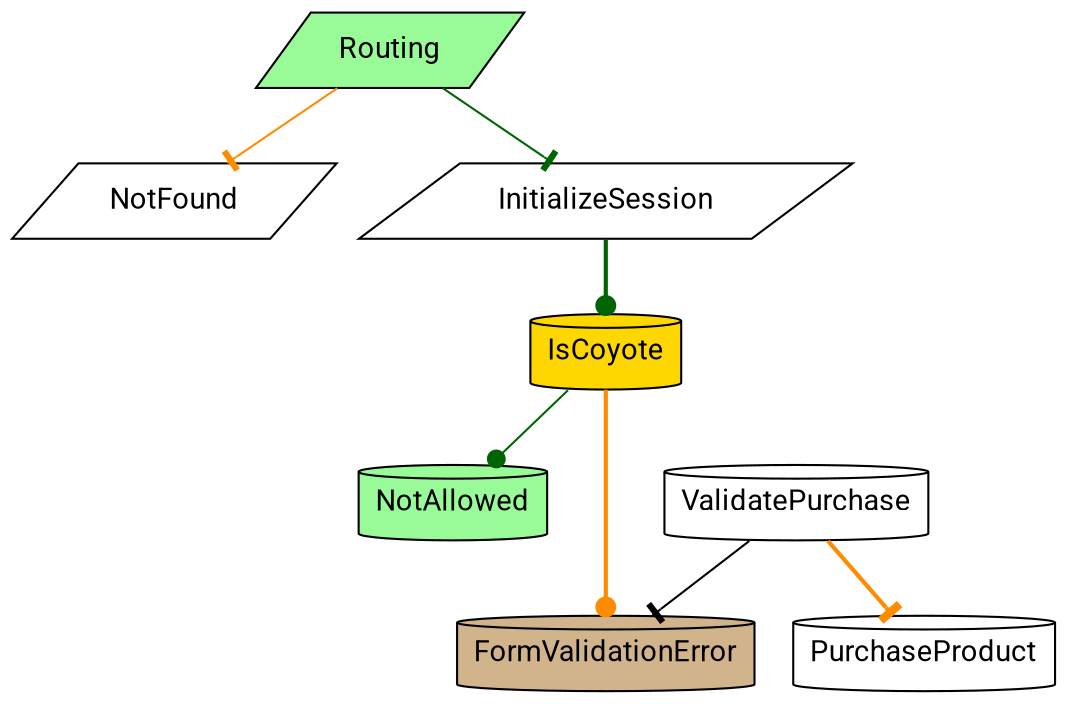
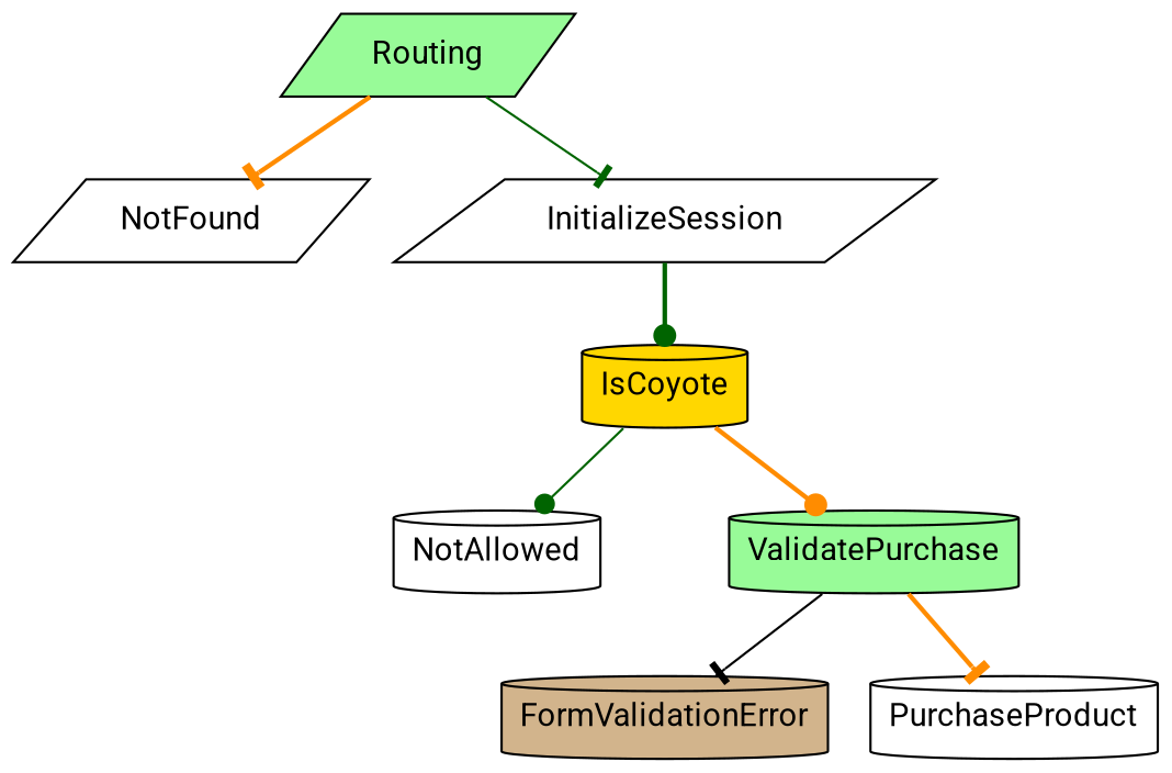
  digraph {
    fontname=Roboto
    node [fillcolor=white fontname=Roboto shape=cylinder style=filled]
    edge [arrowhead=tee color=darkorange fontname=Roboto style=bold]
    Routing [fillcolor=palegreen shape=parallelogram]
    NotFound [shape=parallelogram]
    InitializeSession [shape=parallelogram]
    IsCoyote [fillcolor=gold]
-   NotAllowed [fillcolor=palegreen]
-   ValidatePurchase
+   NotAllowed
+   ValidatePurchase [fillcolor=palegreen]
    FormValidationError [fillcolor=tan]
    PurchaseProduct
-   Routing -> NotFound [style=solid]
+   Routing -> NotFound
    Routing -> InitializeSession [color=darkgreen style=solid]
    InitializeSession -> IsCoyote [arrowhead=dot color=darkgreen]
    IsCoyote -> NotAllowed [arrowhead=dot color=darkgreen style=solid]
-   IsCoyote -> FormValidationError [arrowhead=dot]
+   IsCoyote -> ValidatePurchase [arrowhead=dot]
    ValidatePurchase -> FormValidationError [color=black style=solid]
    ValidatePurchase -> PurchaseProduct
  }
